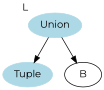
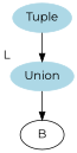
  digraph {
    fontname=Montserrat
    node [color=lightblue fontname=Montserrat style=filled]
    edge [fontname=Montserrat]
    n1 [label=Tuple]
    n2 [label=Union xlabel=L]
    n3 [label=B color="" style=""]
-   n2 -> n1
+   n1 -> n2
    n2 -> n3
  }
